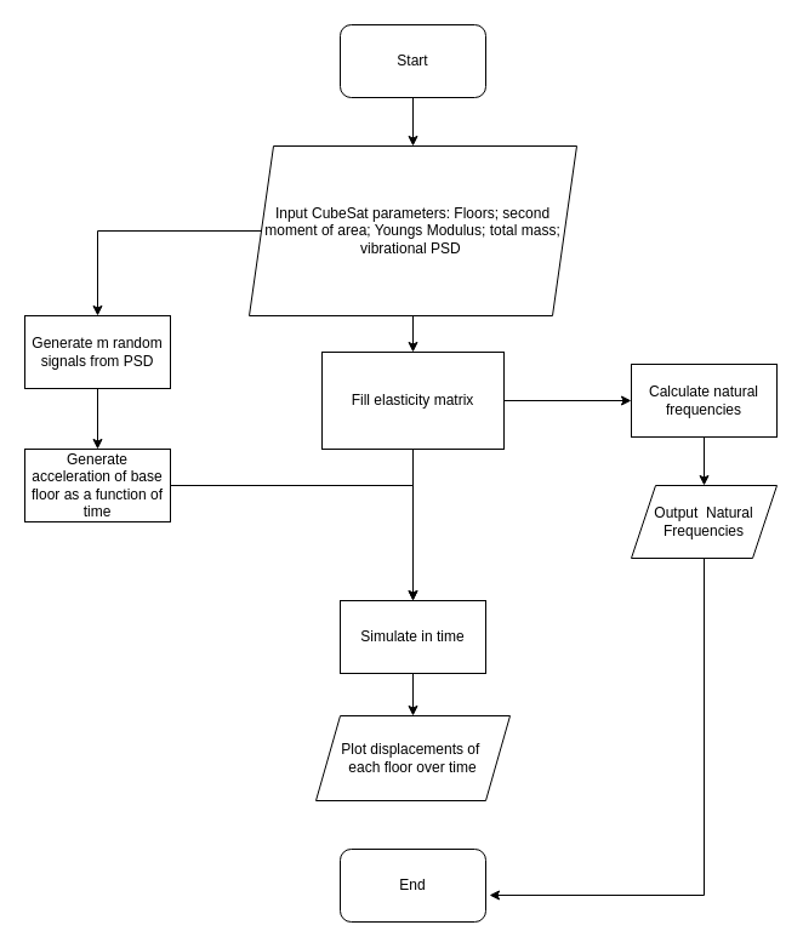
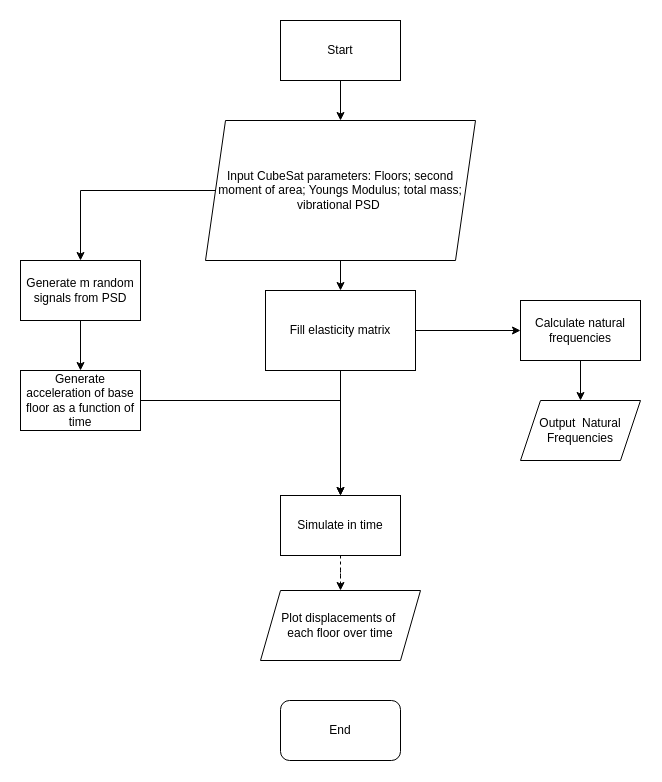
  <mxCell id="0" />
  <mxCell id="1" parent="0" />
  <mxCell id="2" style="edgeStyle=orthogonalEdgeStyle;rounded=0;orthogonalLoop=1;jettySize=auto;html=1;entryX=0.5;entryY=0;entryDx=0;entryDy=0;" edge="1" parent="1" source="3" target="6"><mxGeometry relative="1" as="geometry" /></mxCell>
- <mxCell id="3" value="Start" style="rounded=1;whiteSpace=wrap;html=1;" vertex="1" parent="1"><mxGeometry x="280" y="20" width="120" height="60" as="geometry" /></mxCell>
+ <mxCell id="3" value="Start" style="whiteSpace=wrap;html=1;rounded=0;" vertex="1" parent="1"><mxGeometry x="280" y="20" width="120" height="60" as="geometry" /></mxCell>
  <mxCell id="4" style="edgeStyle=orthogonalEdgeStyle;rounded=0;orthogonalLoop=1;jettySize=auto;html=1;" edge="1" parent="1" source="6" target="9"><mxGeometry relative="1" as="geometry" /></mxCell>
  <mxCell id="5" style="edgeStyle=orthogonalEdgeStyle;rounded=0;orthogonalLoop=1;jettySize=auto;html=1;entryX=0.5;entryY=0;entryDx=0;entryDy=0;" edge="1" parent="1" source="6" target="18"><mxGeometry relative="1" as="geometry" /></mxCell>
  <mxCell id="6" value="Input CubeSat parameters: Floors; second moment of area; Youngs Modulus; total mass; vibrational PSD&amp;nbsp;" style="shape=parallelogram;perimeter=parallelogramPerimeter;whiteSpace=wrap;html=1;fixedSize=1;" vertex="1" parent="1"><mxGeometry x="205" y="120" width="270" height="140" as="geometry" /></mxCell>
  <mxCell id="7" style="edgeStyle=orthogonalEdgeStyle;rounded=0;orthogonalLoop=1;jettySize=auto;html=1;entryX=0;entryY=0.5;entryDx=0;entryDy=0;" edge="1" parent="1" source="9" target="11"><mxGeometry relative="1" as="geometry" /></mxCell>
  <mxCell id="8" style="edgeStyle=orthogonalEdgeStyle;rounded=0;orthogonalLoop=1;jettySize=auto;html=1;entryX=0.5;entryY=0;entryDx=0;entryDy=0;" edge="1" parent="1" source="9" target="13"><mxGeometry relative="1" as="geometry" /></mxCell>
  <mxCell id="9" value="Fill elasticity matrix" style="rounded=0;whiteSpace=wrap;html=1;" vertex="1" parent="1"><mxGeometry x="265" y="290" width="150" height="80" as="geometry" /></mxCell>
  <mxCell id="10" style="edgeStyle=orthogonalEdgeStyle;rounded=0;orthogonalLoop=1;jettySize=auto;html=1;entryX=0.5;entryY=0;entryDx=0;entryDy=0;" edge="1" parent="1" source="11" target="16"><mxGeometry relative="1" as="geometry" /></mxCell>
  <mxCell id="11" value="Calculate natural frequencies" style="rounded=0;whiteSpace=wrap;html=1;" vertex="1" parent="1"><mxGeometry x="520" y="300" width="120" height="60" as="geometry" /></mxCell>
- <mxCell id="12" style="edgeStyle=orthogonalEdgeStyle;rounded=0;orthogonalLoop=1;jettySize=auto;html=1;entryX=0.5;entryY=0;entryDx=0;entryDy=0;" edge="1" parent="1" source="13" target="14"><mxGeometry relative="1" as="geometry" /></mxCell>
+ <mxCell id="12" style="edgeStyle=orthogonalEdgeStyle;rounded=0;orthogonalLoop=1;jettySize=auto;html=1;entryX=0.5;entryY=0;entryDx=0;entryDy=0;dashed=1;" edge="1" parent="1" source="13" target="14"><mxGeometry relative="1" as="geometry" /></mxCell>
  <mxCell id="13" value="Simulate in time" style="rounded=0;whiteSpace=wrap;html=1;" vertex="1" parent="1"><mxGeometry x="280" y="495" width="120" height="60" as="geometry" /></mxCell>
  <mxCell id="14" value="Plot displacements of&amp;nbsp;&lt;div&gt;each floor over time&lt;/div&gt;" style="shape=parallelogram;perimeter=parallelogramPerimeter;whiteSpace=wrap;html=1;fixedSize=1;" vertex="1" parent="1"><mxGeometry x="260" y="590" width="160" height="70" as="geometry" /></mxCell>
  <mxCell id="15" value="End" style="rounded=1;whiteSpace=wrap;html=1;" vertex="1" parent="1"><mxGeometry x="280" y="700" width="120" height="60" as="geometry" /></mxCell>
  <mxCell id="16" value="Output&amp;nbsp; Natural Frequencies" style="shape=parallelogram;perimeter=parallelogramPerimeter;whiteSpace=wrap;html=1;fixedSize=1;" vertex="1" parent="1"><mxGeometry x="520" y="400" width="120" height="60" as="geometry" /></mxCell>
  <mxCell id="17" style="edgeStyle=orthogonalEdgeStyle;rounded=0;orthogonalLoop=1;jettySize=auto;html=1;entryX=0.5;entryY=0;entryDx=0;entryDy=0;" edge="1" parent="1" source="18" target="20"><mxGeometry relative="1" as="geometry" /></mxCell>
  <mxCell id="18" value="Generate m random signals from PSD" style="rounded=0;whiteSpace=wrap;html=1;" vertex="1" parent="1"><mxGeometry x="20" y="260" width="120" height="60" as="geometry" /></mxCell>
  <mxCell id="19" style="edgeStyle=orthogonalEdgeStyle;rounded=0;orthogonalLoop=1;jettySize=auto;html=1;" edge="1" parent="1" source="20" target="13"><mxGeometry relative="1" as="geometry" /></mxCell>
  <mxCell id="20" value="Generate acceleration of base floor as a function of time" style="rounded=0;whiteSpace=wrap;html=1;" vertex="1" parent="1"><mxGeometry x="20" y="370" width="120" height="60" as="geometry" /></mxCell>
- <mxCell id="21" style="edgeStyle=orthogonalEdgeStyle;rounded=0;orthogonalLoop=1;jettySize=auto;html=1;entryX=1.025;entryY=0.633;entryDx=0;entryDy=0;entryPerimeter=0;" edge="1" parent="1" source="16" target="15"><mxGeometry relative="1" as="geometry"><Array as="points"><mxPoint x="580" y="738" /></Array></mxGeometry></mxCell>
